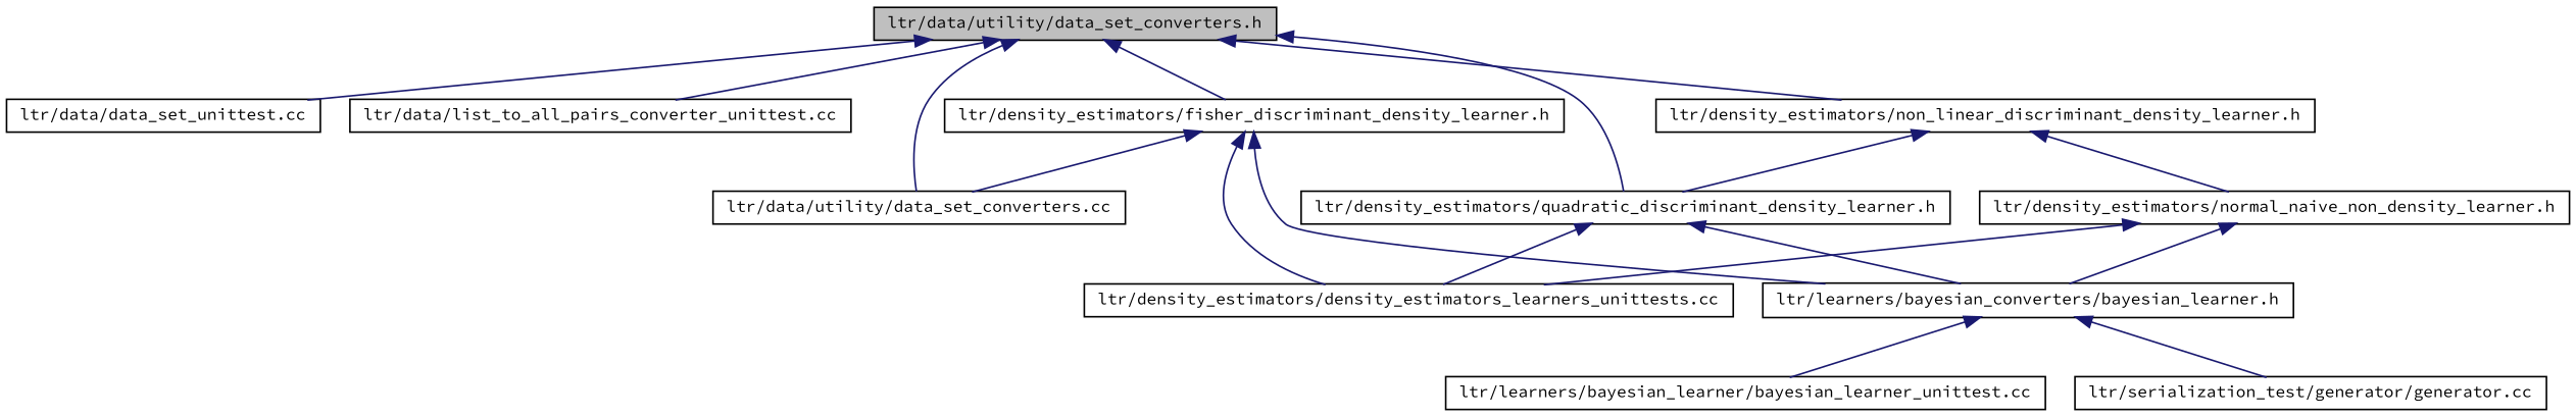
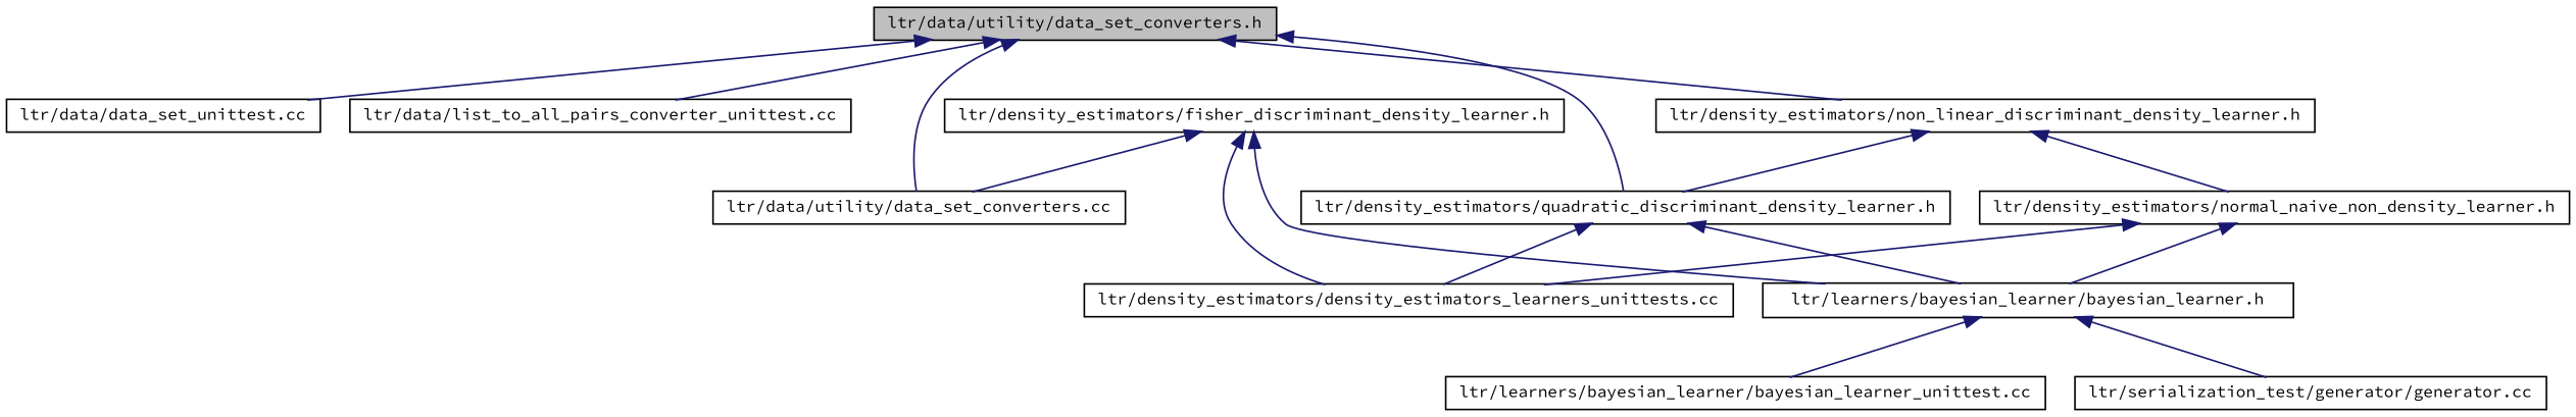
  digraph {
    fontname="Source Code Pro"
    node [color=black fillcolor=white fontname="Source Code Pro" fontsize=10 shape=record style=filled]
    edge [color=midnightblue dir=back fontname="Source Code Pro" fontsize=10 labelfontname=Helvetica labelfontsize=10 style=solid]
    n1 [fillcolor=grey75 fontcolor=black height=0.2 label="ltr/data/utility/data_set_converters.h" width=0.4]
    n2 [height=0.2 label="ltr/data/data_set_unittest.cc" width=0.4]
    n3 [height=0.2 label="ltr/data/list_to_all_pairs_converter_unittest.cc" width=0.4]
    n4 [height=0.2 label="ltr/data/utility/data_set_converters.cc" width=0.4]
    n5 [height=0.2 label="ltr/density_estimators/fisher_discriminant_density_learner.h" width=0.4]
    n6 [height=0.2 label="ltr/density_estimators/non_linear_discriminant_density_learner.h" width=0.4]
    n7 [height=0.2 label="ltr/density_estimators/quadratic_discriminant_density_learner.h" width=0.4]
    n8 [height=0.2 label="ltr/density_estimators/density_estimators_learners_unittests.cc" width=0.4]
-   n9 [height=0.2 label="ltr/learners/bayesian_converters/bayesian_learner.h" width=0.4]
+   n9 [height=0.2 label="ltr/learners/bayesian_learner/bayesian_learner.h" width=0.4]
    n10 [height=0.2 label="ltr/density_estimators/normal_naive_non_density_learner.h" width=0.4]
    n11 [height=0.2 label="ltr/learners/bayesian_learner/bayesian_learner_unittest.cc" width=0.4]
    n12 [height=0.2 label="ltr/serialization_test/generator/generator.cc" width=0.4]
    n1 -> n2
    n1 -> n3
    n1 -> n4
-   n1 -> n5
    n1 -> n6
    n1 -> n7
    n5 -> n4
    n5 -> n8
    n5 -> n9
    n6 -> n7
    n6 -> n10
    n7 -> n8
    n7 -> n9
    n9 -> n11
    n9 -> n12
    n10 -> n8
    n10 -> n9
  }
